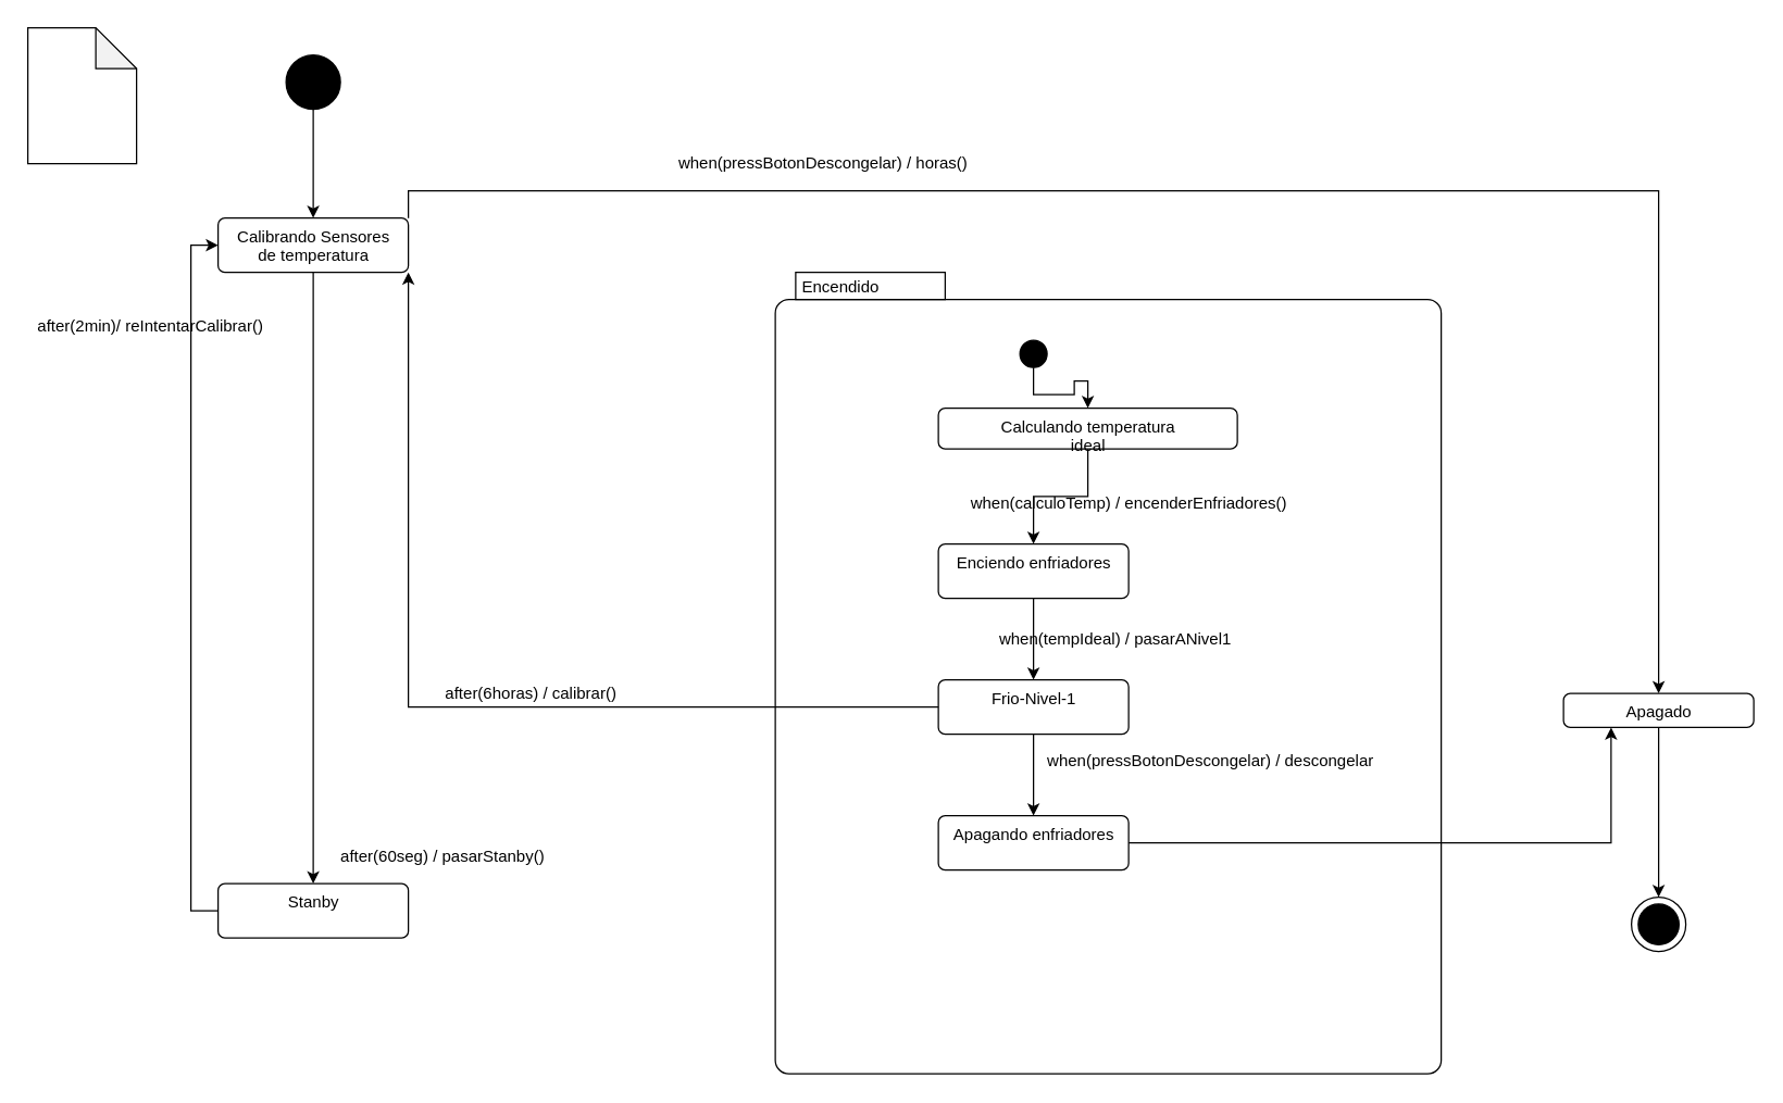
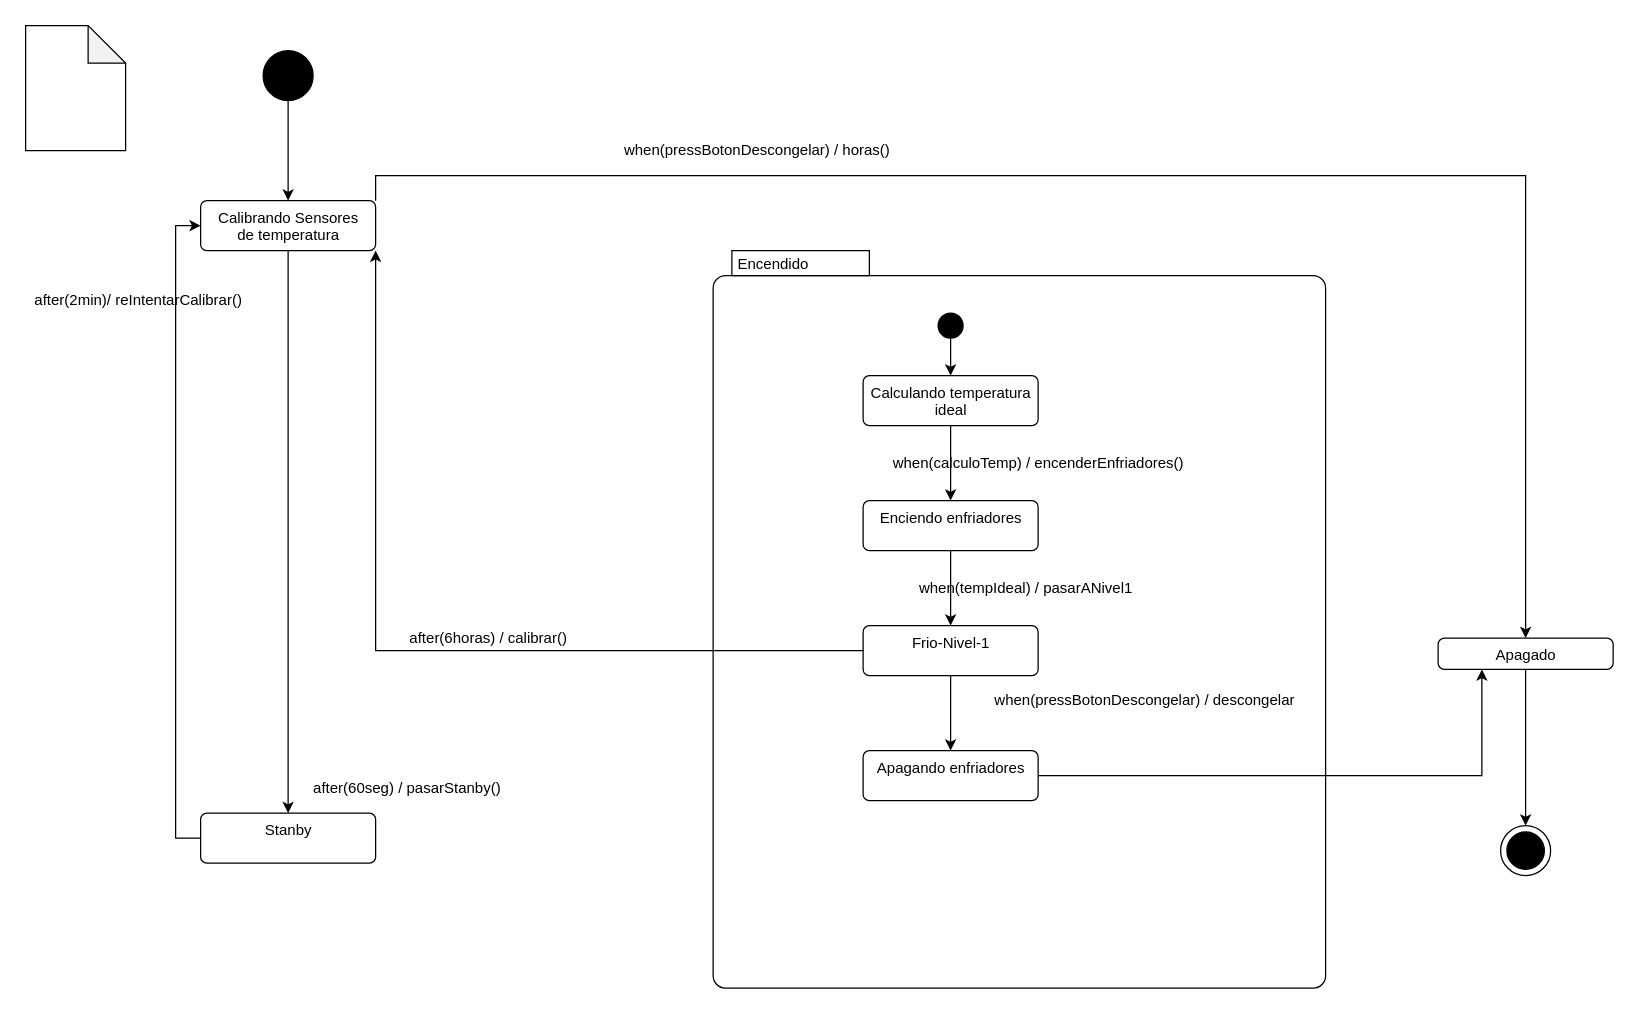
  <mxCell id="0" />
  <mxCell id="1" parent="0" />
  <mxCell id="2" style="edgeStyle=orthogonalEdgeStyle;rounded=0;orthogonalLoop=1;jettySize=auto;html=1;exitX=0.5;exitY=1;exitDx=0;exitDy=0;" edge="1" parent="1" source="4" target="8"><mxGeometry relative="1" as="geometry" /></mxCell>
  <mxCell id="3" style="edgeStyle=orthogonalEdgeStyle;rounded=0;orthogonalLoop=1;jettySize=auto;html=1;exitX=1;exitY=0;exitDx=0;exitDy=0;" edge="1" parent="1" source="4" target="25"><mxGeometry relative="1" as="geometry" /></mxCell>
  <mxCell id="4" value="Calibrando Sensores &lt;br&gt;de temperatura" style="html=1;align=center;verticalAlign=top;rounded=1;absoluteArcSize=1;arcSize=10;dashed=0;" vertex="1" parent="1"><mxGeometry x="160" y="160" width="140" height="40" as="geometry" /></mxCell>
  <mxCell id="5" style="edgeStyle=orthogonalEdgeStyle;rounded=0;orthogonalLoop=1;jettySize=auto;html=1;exitX=0.5;exitY=1;exitDx=0;exitDy=0;entryX=0.5;entryY=0;entryDx=0;entryDy=0;" edge="1" parent="1" source="6" target="4"><mxGeometry relative="1" as="geometry" /></mxCell>
  <mxCell id="6" value="" style="shape=ellipse;html=1;fillColor=#000000;fontSize=18;fontColor=#ffffff;" vertex="1" parent="1"><mxGeometry x="210" y="40" width="40" height="40" as="geometry" /></mxCell>
  <mxCell id="7" style="edgeStyle=orthogonalEdgeStyle;rounded=0;orthogonalLoop=1;jettySize=auto;html=1;exitX=0;exitY=0.5;exitDx=0;exitDy=0;entryX=0;entryY=0.5;entryDx=0;entryDy=0;" edge="1" parent="1" source="8" target="4"><mxGeometry relative="1" as="geometry" /></mxCell>
  <mxCell id="8" value="Stanby" style="html=1;align=center;verticalAlign=top;rounded=1;absoluteArcSize=1;arcSize=10;dashed=0;" vertex="1" parent="1"><mxGeometry x="160" y="650" width="140" height="40" as="geometry" /></mxCell>
  <mxCell id="9" value="after(60seg) / pasarStanby()" style="text;html=1;align=center;verticalAlign=middle;resizable=0;points=[];autosize=1;strokeColor=none;" vertex="1" parent="1"><mxGeometry x="240" y="620" width="170" height="20" as="geometry" /></mxCell>
  <mxCell id="10" value="after(2min)/ reIntentarCalibrar()" style="text;html=1;align=center;verticalAlign=middle;resizable=0;points=[];autosize=1;strokeColor=none;" vertex="1" parent="1"><mxGeometry x="20" y="230" width="180" height="20" as="geometry" /></mxCell>
  <mxCell id="11" value="Encendido" style="shape=mxgraph.sysml.compState;align=left;verticalAlign=top;spacingTop=-3;spacingLeft=18;strokeWidth=1;recursiveResize=0;" vertex="1" parent="1"><mxGeometry x="570" y="200" width="490" height="590" as="geometry" /></mxCell>
  <mxCell id="12" style="edgeStyle=orthogonalEdgeStyle;rounded=0;orthogonalLoop=1;jettySize=auto;html=1;exitX=0.5;exitY=1;exitDx=0;exitDy=0;entryX=0.5;entryY=0;entryDx=0;entryDy=0;" edge="1" parent="11" source="13" target="15"><mxGeometry relative="1" as="geometry" /></mxCell>
  <mxCell id="13" value="" style="shape=ellipse;html=1;fillColor=#000000;verticalLabelPosition=bottom;labelBackgroundColor=#ffffff;verticalAlign=top;" vertex="1" parent="11"><mxGeometry x="180" y="50" width="20" height="20" as="geometry" /></mxCell>
  <mxCell id="14" style="edgeStyle=orthogonalEdgeStyle;rounded=0;orthogonalLoop=1;jettySize=auto;html=1;exitX=0.5;exitY=1;exitDx=0;exitDy=0;entryX=0.5;entryY=0;entryDx=0;entryDy=0;" edge="1" parent="11" source="15" target="17"><mxGeometry relative="1" as="geometry" /></mxCell>
- <mxCell id="15" value="Calculando temperatura&lt;br&gt;ideal" style="html=1;align=center;verticalAlign=top;rounded=1;absoluteArcSize=1;arcSize=10;dashed=0;" vertex="1" parent="11"><mxGeometry x="120" y="100" width="220" height="30" as="geometry" /></mxCell>
+ <mxCell id="15" value="Calculando temperatura&lt;br&gt;ideal" style="html=1;align=center;verticalAlign=top;rounded=1;absoluteArcSize=1;arcSize=10;dashed=0;" vertex="1" parent="11"><mxGeometry x="120" y="100" width="140" height="40" as="geometry" /></mxCell>
  <mxCell id="16" style="edgeStyle=orthogonalEdgeStyle;rounded=0;orthogonalLoop=1;jettySize=auto;html=1;exitX=0.5;exitY=1;exitDx=0;exitDy=0;" edge="1" parent="11" source="17" target="20"><mxGeometry relative="1" as="geometry" /></mxCell>
  <mxCell id="17" value="Enciendo enfriadores" style="html=1;align=center;verticalAlign=top;rounded=1;absoluteArcSize=1;arcSize=10;dashed=0;" vertex="1" parent="11"><mxGeometry x="120" y="200" width="140" height="40" as="geometry" /></mxCell>
  <mxCell id="18" value="when(calculoTemp) / encenderEnfriadores()" style="text;html=1;align=center;verticalAlign=middle;resizable=0;points=[];autosize=1;strokeColor=none;" vertex="1" parent="11"><mxGeometry x="135" y="160" width="250" height="20" as="geometry" /></mxCell>
  <mxCell id="19" style="edgeStyle=orthogonalEdgeStyle;rounded=0;orthogonalLoop=1;jettySize=auto;html=1;exitX=0.5;exitY=1;exitDx=0;exitDy=0;entryX=0.5;entryY=0;entryDx=0;entryDy=0;" edge="1" parent="11" source="20" target="22"><mxGeometry relative="1" as="geometry" /></mxCell>
  <mxCell id="20" value="Frio-Nivel-1" style="html=1;align=center;verticalAlign=top;rounded=1;absoluteArcSize=1;arcSize=10;dashed=0;" vertex="1" parent="11"><mxGeometry x="120" y="300" width="140" height="40" as="geometry" /></mxCell>
  <mxCell id="21" value="when(tempIdeal) / pasarANivel1" style="text;html=1;align=center;verticalAlign=middle;resizable=0;points=[];autosize=1;strokeColor=none;" vertex="1" parent="11"><mxGeometry x="155" y="260" width="190" height="20" as="geometry" /></mxCell>
  <mxCell id="22" value="Apagando enfriadores" style="html=1;align=center;verticalAlign=top;rounded=1;absoluteArcSize=1;arcSize=10;dashed=0;" vertex="1" parent="11"><mxGeometry x="120" y="400" width="140" height="40" as="geometry" /></mxCell>
- <mxCell id="23" value="when(pressBotonDescongelar) / descongelar" style="text;html=1;align=center;verticalAlign=middle;resizable=0;points=[];autosize=1;strokeColor=none;" vertex="1" parent="11"><mxGeometry x="190" y="350" width="260" height="20" as="geometry" /></mxCell>
+ <mxCell id="23" value="when(pressBotonDescongelar) / descongelar" style="text;html=1;align=center;verticalAlign=middle;resizable=0;points=[];autosize=1;strokeColor=none;" vertex="1" parent="11"><mxGeometry x="215" y="350" width="260" height="20" as="geometry" /></mxCell>
  <mxCell id="24" style="edgeStyle=orthogonalEdgeStyle;rounded=0;orthogonalLoop=1;jettySize=auto;html=1;exitX=0.5;exitY=1;exitDx=0;exitDy=0;" edge="1" parent="1" source="25" target="30"><mxGeometry relative="1" as="geometry" /></mxCell>
  <mxCell id="25" value="Apagado" style="html=1;align=center;verticalAlign=top;rounded=1;absoluteArcSize=1;arcSize=10;dashed=0;" vertex="1" parent="1"><mxGeometry x="1150" y="510" width="140" height="25" as="geometry" /></mxCell>
  <mxCell id="26" style="edgeStyle=orthogonalEdgeStyle;rounded=0;orthogonalLoop=1;jettySize=auto;html=1;exitX=1;exitY=0.5;exitDx=0;exitDy=0;entryX=0.25;entryY=1;entryDx=0;entryDy=0;" edge="1" parent="1" source="22" target="25"><mxGeometry relative="1" as="geometry" /></mxCell>
  <mxCell id="27" value="when(pressBotonDescongelar) / horas()" style="text;html=1;align=center;verticalAlign=middle;resizable=0;points=[];autosize=1;strokeColor=none;" vertex="1" parent="1"><mxGeometry x="485" y="110" width="240" height="20" as="geometry" /></mxCell>
  <mxCell id="28" style="edgeStyle=orthogonalEdgeStyle;rounded=0;orthogonalLoop=1;jettySize=auto;html=1;exitX=0;exitY=0.5;exitDx=0;exitDy=0;entryX=1;entryY=1;entryDx=0;entryDy=0;" edge="1" parent="1" source="20" target="4"><mxGeometry relative="1" as="geometry" /></mxCell>
  <mxCell id="29" value="after(6horas) / calibrar()" style="text;html=1;align=center;verticalAlign=middle;resizable=0;points=[];autosize=1;strokeColor=none;" vertex="1" parent="1"><mxGeometry x="320" y="500" width="140" height="20" as="geometry" /></mxCell>
  <mxCell id="30" value="" style="shape=mxgraph.sysml.actFinal;html=1;verticalLabelPosition=bottom;labelBackgroundColor=#ffffff;verticalAlign=top;" vertex="1" parent="1"><mxGeometry x="1200" y="660" width="40" height="40" as="geometry" /></mxCell>
  <mxCell id="31" value="" style="shape=note;whiteSpace=wrap;html=1;backgroundOutline=1;darkOpacity=0.05;" vertex="1" parent="1"><mxGeometry x="20" y="20" width="80" height="100" as="geometry" /></mxCell>
